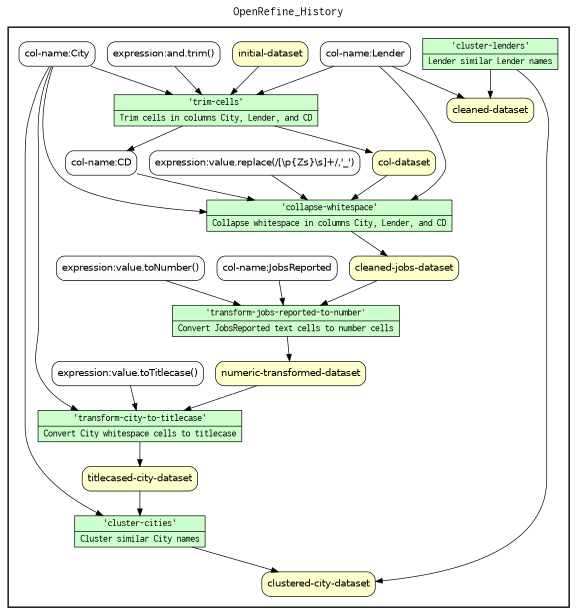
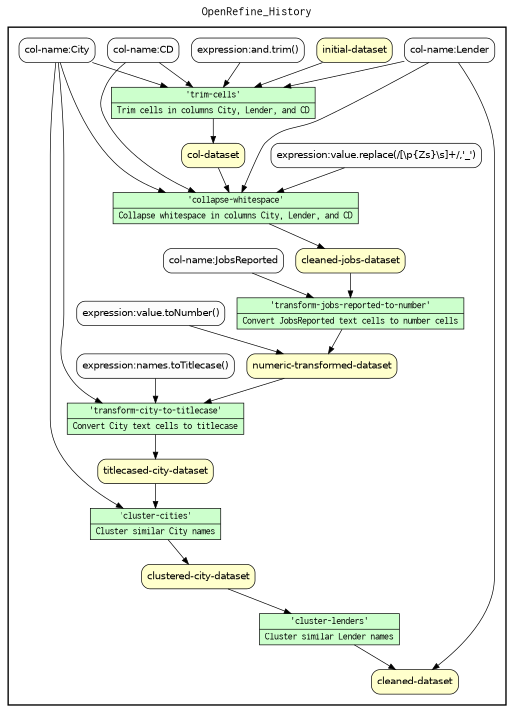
  digraph {
    fontname=Courier
    fontsize=18
    label=OpenRefine_History
    labelloc=t
    rankdir=TB
    node [fillcolor="#FCFCFC" fontname=Helvetica peripheries=1 shape=box style="rounded,filled"]
    n1 [fillcolor="#CCFFCC" fontname=Courier label="{<f0> 'trim-cells' |<f1> Trim cells in columns City, Lender, and CD}" rankdir=LR shape=record style=filled]
    n2 [fillcolor="#FFFFCC" label="col-dataset"]
    n3 [fillcolor="#CCFFCC" fontname=Courier label="{<f0> 'collapse-whitespace' |<f1> Collapse whitespace in columns City, Lender, and CD}" rankdir=LR shape=record style=filled]
    n4 [fillcolor="#FFFFCC" label="cleaned-jobs-dataset"]
    n5 [fillcolor="#CCFFCC" fontname=Courier label="{<f0> 'transform-jobs-reported-to-number' |<f1> Convert JobsReported text cells to number cells}" rankdir=LR shape=record style=filled]
    "numeric-transformed-dataset" [fillcolor="#FFFFCC"]
-   n7 [fillcolor="#CCFFCC" fontname=Courier label="{<f0> 'transform-city-to-titlecase' |<f1> Convert City whitespace cells to titlecase}" rankdir=LR shape=record style=filled]
+   n7 [fillcolor="#CCFFCC" fontname=Courier label="{<f0> 'transform-city-to-titlecase' |<f1> Convert City text cells to titlecase}" rankdir=LR shape=record style=filled]
    "titlecased-city-dataset" [fillcolor="#FFFFCC"]
    n9 [fillcolor="#CCFFCC" fontname=Courier label="{<f0> 'cluster-cities' |<f1> Cluster similar City names}" rankdir=LR shape=record style=filled]
    "clustered-city-dataset" [fillcolor="#FFFFCC"]
-   n11 [fillcolor="#CCFFCC" fontname=Courier label="{<f0> 'cluster-lenders' |<f1> Lender similar Lender names}" rankdir=LR shape=record style=filled]
+   n11 [fillcolor="#CCFFCC" fontname=Courier label="{<f0> 'cluster-lenders' |<f1> Cluster similar Lender names}" rankdir=LR shape=record style=filled]
    "cleaned-dataset" [fillcolor="#FFFFCC"]
    "initial-dataset" [fillcolor="#FFFFCC"]
    "col-name:City"
    "col-name:Lender"
    "col-name:CD"
    n17 [label="expression:and.trim()"]
    "expression:value.replace(/[\\p{Zs}\\s]+/,'_')"
    "col-name:JobsReported"
    "expression:value.toNumber()"
-   "expression:value.toTitlecase()"
+   "expression:value.toTitlecase()" [label="expression:names.toTitlecase()"]
    subgraph cluster_1 {
      color=black
      label=""
      penwidth=2
      subgraph cluster_2 {
        color=white
        label=""
        penwidth=2
        n1
        n2
        n3
        n4
        n5
        "numeric-transformed-dataset"
        n7
        "titlecased-city-dataset"
        n9
        "clustered-city-dataset"
        n11
        "cleaned-dataset"
        "initial-dataset"
        "col-name:City"
        "col-name:Lender"
        "col-name:CD"
        n17
        "expression:value.replace(/[\\p{Zs}\\s]+/,'_')"
        "col-name:JobsReported"
        "expression:value.toNumber()"
        "expression:value.toTitlecase()"
      }
    }
    n1 -> n2
    n2 -> n3
    n3 -> n4
    n4 -> n5
    n5 -> "numeric-transformed-dataset"
    "numeric-transformed-dataset" -> n7
    n7 -> "titlecased-city-dataset"
    "titlecased-city-dataset" -> n9
    n9 -> "clustered-city-dataset"
-   n11 -> "clustered-city-dataset"
+   "clustered-city-dataset" -> n11
    n11 -> "cleaned-dataset"
    "initial-dataset" -> n1
    "col-name:City" -> n1
    "col-name:City" -> n3
    "col-name:City" -> n7
    "col-name:City" -> n9
    "col-name:Lender" -> n1
    "col-name:Lender" -> n3
    "col-name:Lender" -> "cleaned-dataset"
-   n1 -> "col-name:CD"
+   "col-name:CD" -> n1
    "col-name:CD" -> n3
    n17 -> n1
    "expression:value.replace(/[\\p{Zs}\\s]+/,'_')" -> n3
    "col-name:JobsReported" -> n5
-   "expression:value.toNumber()" -> n5
+   "expression:value.toNumber()" -> "numeric-transformed-dataset"
    "expression:value.toTitlecase()" -> n7
  }
